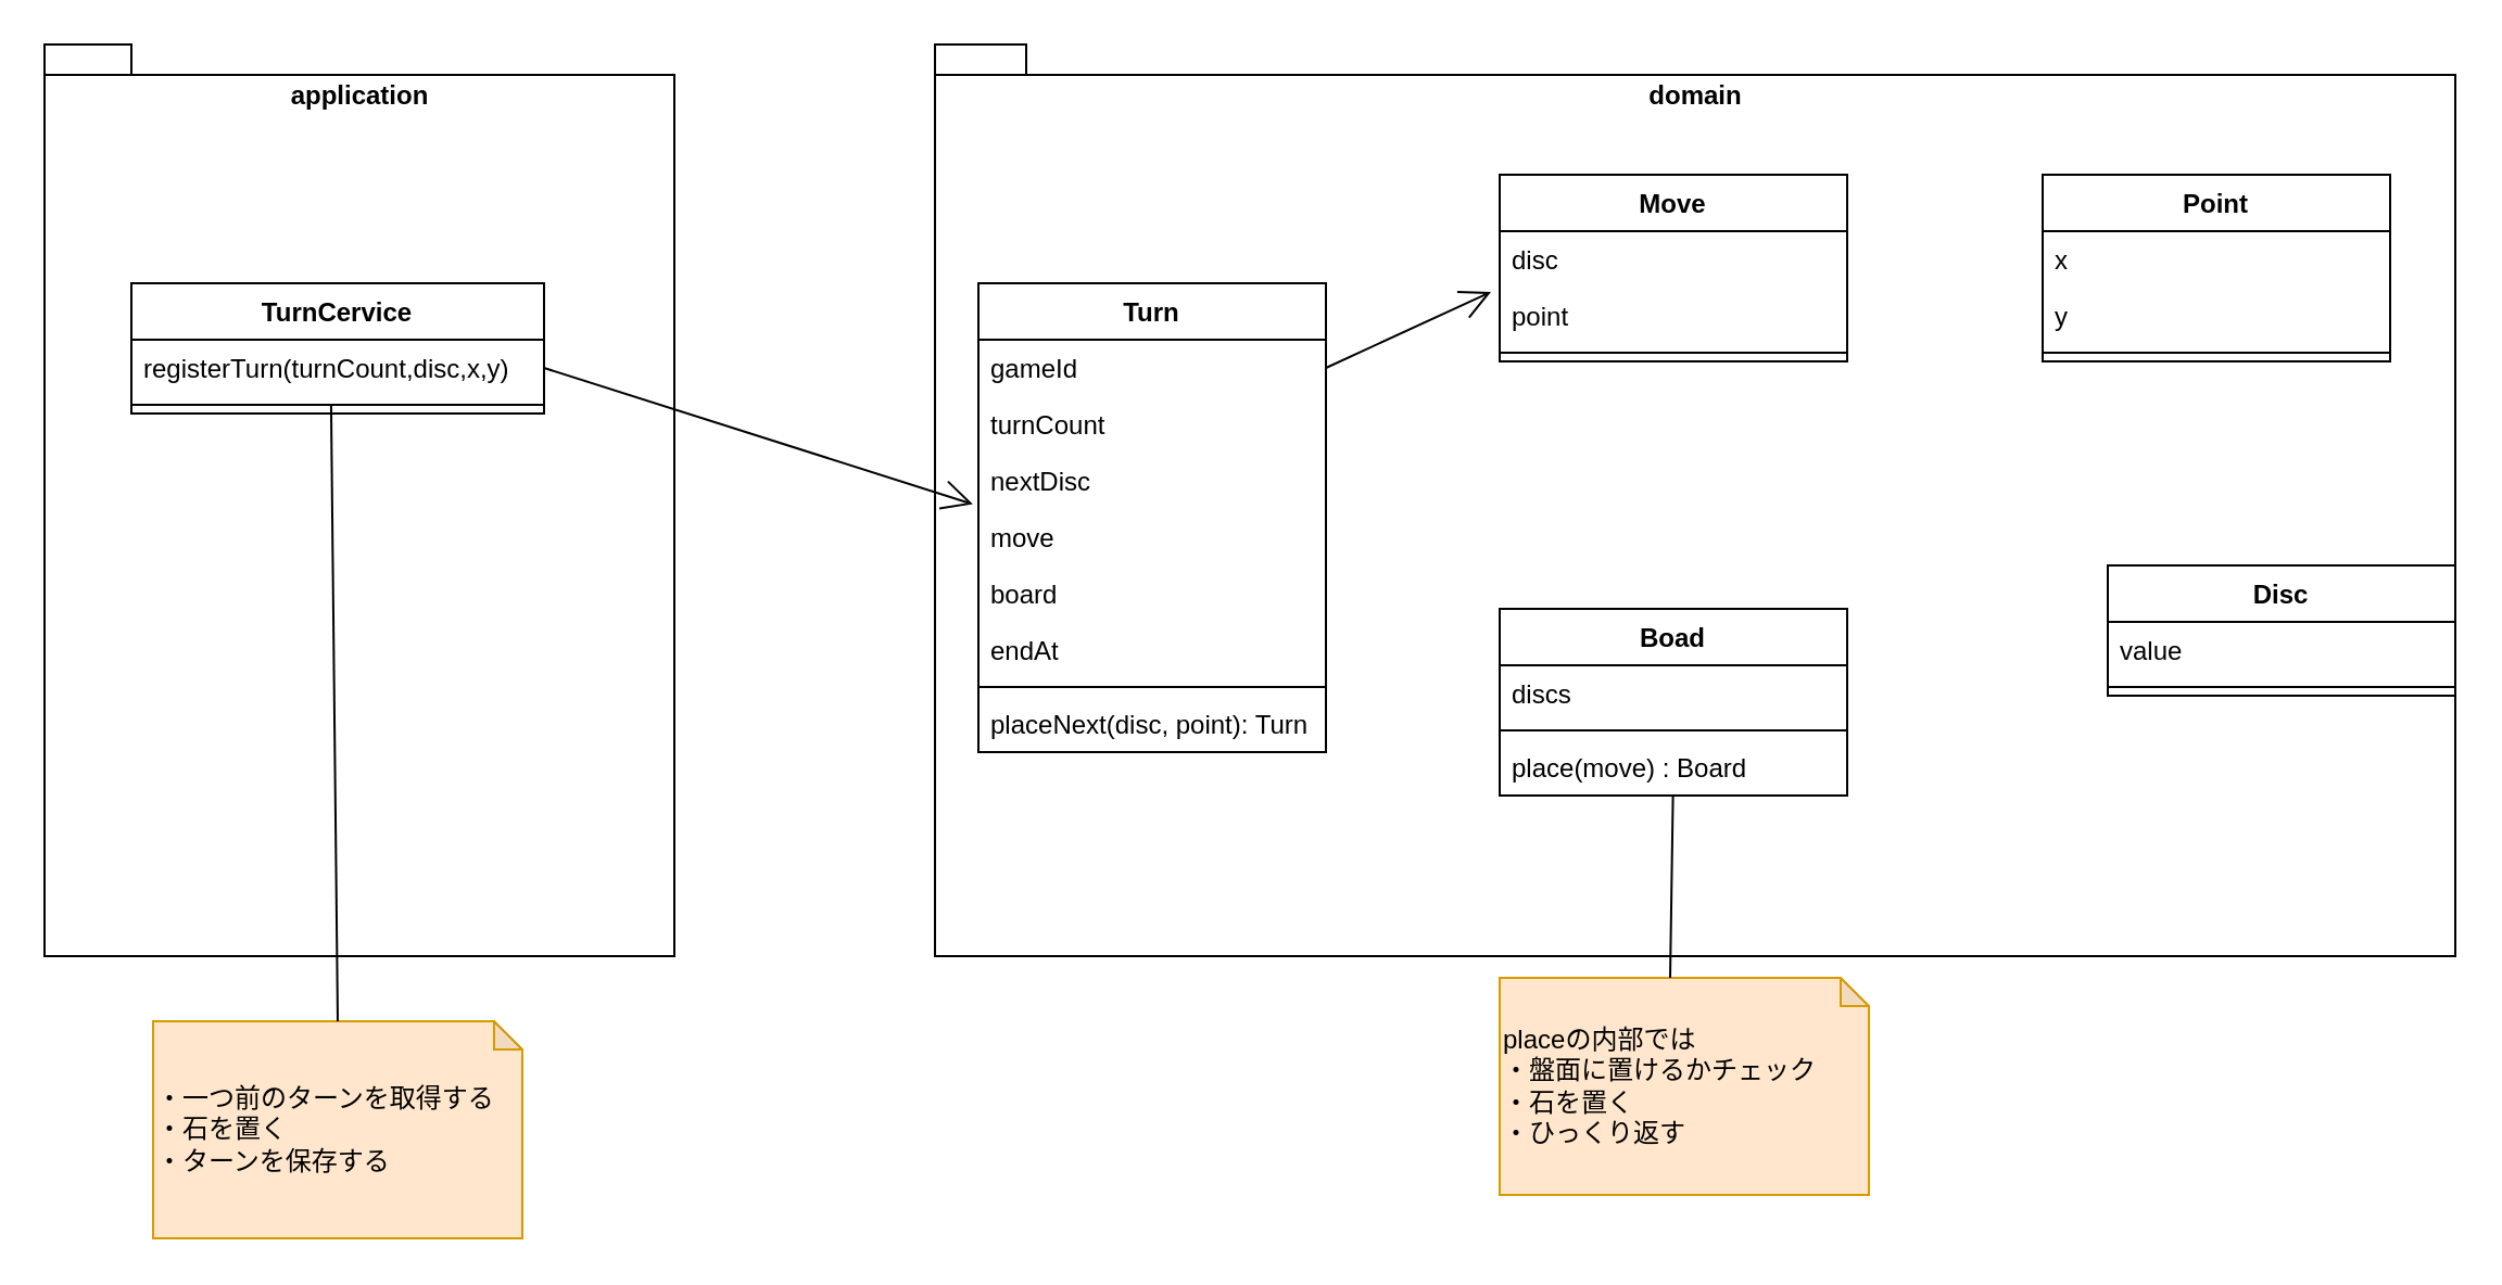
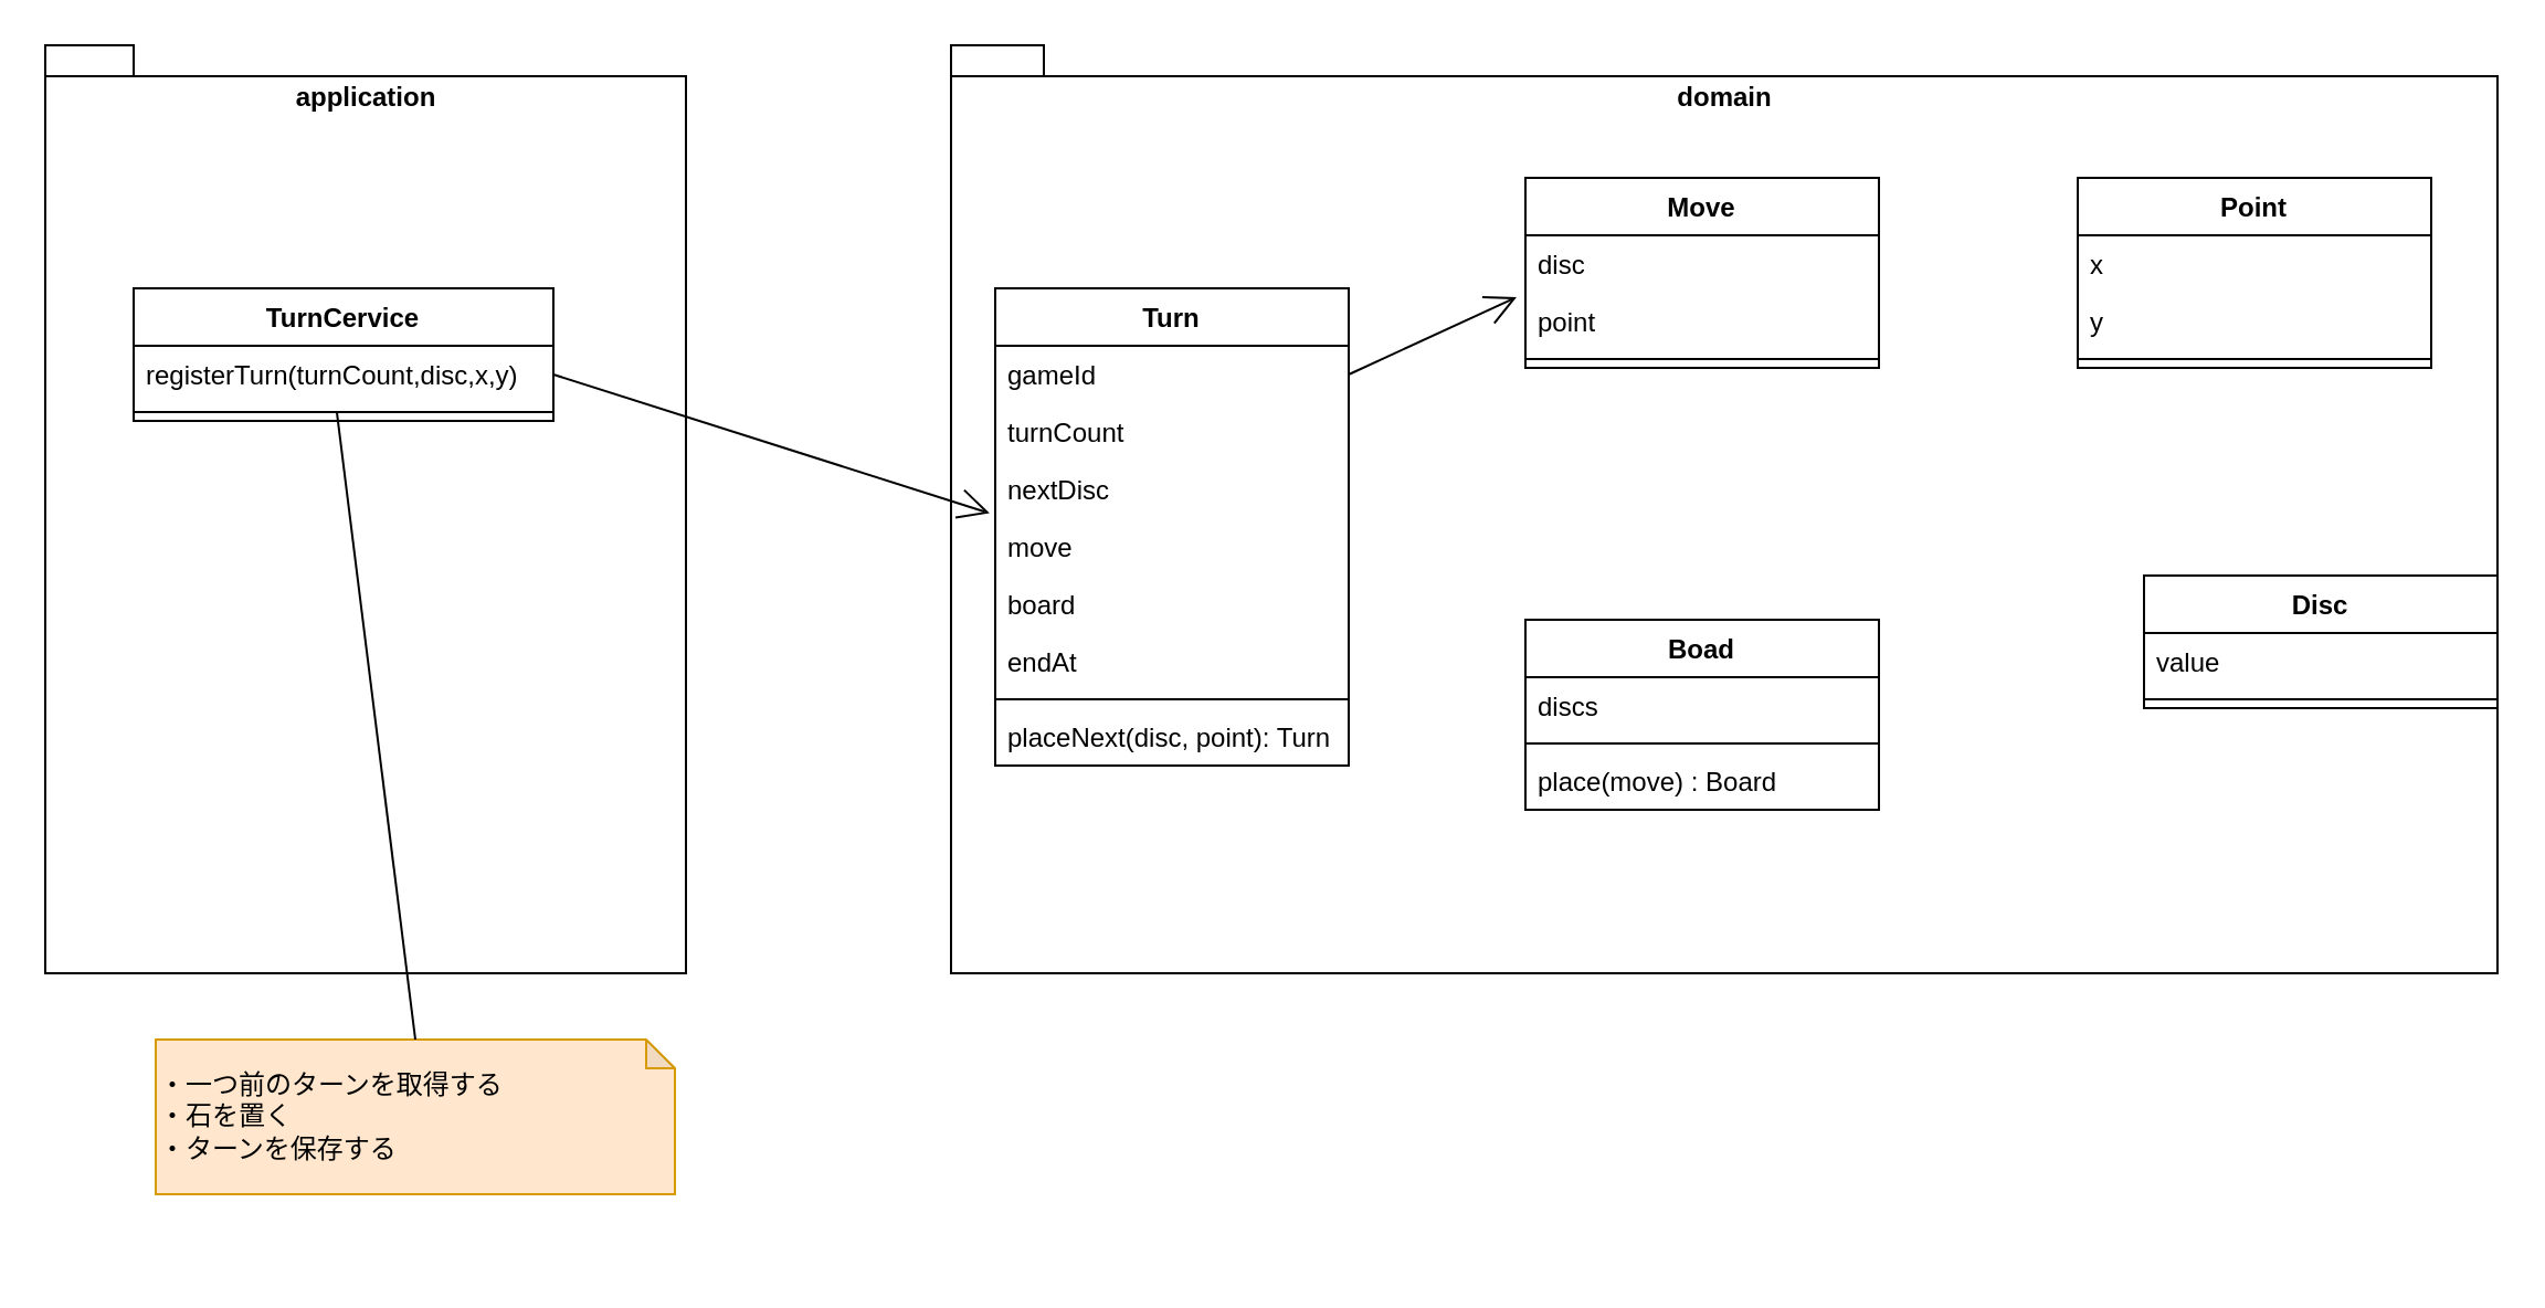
  <mxCell id="0" />
  <mxCell id="1" parent="0" />
  <mxCell id="2" value="domain" style="shape=folder;fontStyle=1;spacingTop=10;tabWidth=40;tabHeight=14;tabPosition=left;html=1;fillColor=none;verticalAlign=top;" vertex="1" parent="1"><mxGeometry x="430" y="20" width="700" height="420" as="geometry" /></mxCell>
  <mxCell id="3" value="Turn" style="swimlane;fontStyle=1;align=center;verticalAlign=top;childLayout=stackLayout;horizontal=1;startSize=26;horizontalStack=0;resizeParent=1;resizeParentMax=0;resizeLast=0;collapsible=1;marginBottom=0;" vertex="1" parent="1"><mxGeometry x="450" y="130" width="160" height="216" as="geometry" /></mxCell>
  <mxCell id="4" value="gameId&#10;" style="text;strokeColor=none;fillColor=none;align=left;verticalAlign=top;spacingLeft=4;spacingRight=4;overflow=hidden;rotatable=0;points=[[0,0.5],[1,0.5]];portConstraint=eastwest;" vertex="1" parent="3"><mxGeometry y="26" width="160" height="26" as="geometry" /></mxCell>
  <mxCell id="5" value="turnCount&#10;" style="text;strokeColor=none;fillColor=none;align=left;verticalAlign=top;spacingLeft=4;spacingRight=4;overflow=hidden;rotatable=0;points=[[0,0.5],[1,0.5]];portConstraint=eastwest;" vertex="1" parent="3"><mxGeometry y="52" width="160" height="26" as="geometry" /></mxCell>
  <mxCell id="6" value="nextDisc&#10;" style="text;strokeColor=none;fillColor=none;align=left;verticalAlign=top;spacingLeft=4;spacingRight=4;overflow=hidden;rotatable=0;points=[[0,0.5],[1,0.5]];portConstraint=eastwest;" vertex="1" parent="3"><mxGeometry y="78" width="160" height="26" as="geometry" /></mxCell>
  <mxCell id="7" value="move&#10;" style="text;strokeColor=none;fillColor=none;align=left;verticalAlign=top;spacingLeft=4;spacingRight=4;overflow=hidden;rotatable=0;points=[[0,0.5],[1,0.5]];portConstraint=eastwest;" vertex="1" parent="3"><mxGeometry y="104" width="160" height="26" as="geometry" /></mxCell>
  <mxCell id="8" value="board" style="text;strokeColor=none;fillColor=none;align=left;verticalAlign=top;spacingLeft=4;spacingRight=4;overflow=hidden;rotatable=0;points=[[0,0.5],[1,0.5]];portConstraint=eastwest;" vertex="1" parent="3"><mxGeometry y="130" width="160" height="26" as="geometry" /></mxCell>
  <mxCell id="9" value="endAt" style="text;strokeColor=none;fillColor=none;align=left;verticalAlign=top;spacingLeft=4;spacingRight=4;overflow=hidden;rotatable=0;points=[[0,0.5],[1,0.5]];portConstraint=eastwest;" vertex="1" parent="3"><mxGeometry y="156" width="160" height="26" as="geometry" /></mxCell>
  <mxCell id="10" value="" style="line;strokeWidth=1;fillColor=none;align=left;verticalAlign=middle;spacingTop=-1;spacingLeft=3;spacingRight=3;rotatable=0;labelPosition=right;points=[];portConstraint=eastwest;strokeColor=inherit;" vertex="1" parent="3"><mxGeometry y="182" width="160" height="8" as="geometry" /></mxCell>
  <mxCell id="11" value="placeNext(disc, point): Turn" style="text;strokeColor=none;fillColor=none;align=left;verticalAlign=top;spacingLeft=4;spacingRight=4;overflow=hidden;rotatable=0;points=[[0,0.5],[1,0.5]];portConstraint=eastwest;" vertex="1" parent="3"><mxGeometry y="190" width="160" height="26" as="geometry" /></mxCell>
  <mxCell id="12" value="Move" style="swimlane;fontStyle=1;align=center;verticalAlign=top;childLayout=stackLayout;horizontal=1;startSize=26;horizontalStack=0;resizeParent=1;resizeParentMax=0;resizeLast=0;collapsible=1;marginBottom=0;" vertex="1" parent="1"><mxGeometry x="690" y="80" width="160" height="86" as="geometry" /></mxCell>
  <mxCell id="13" value="disc" style="text;strokeColor=none;fillColor=none;align=left;verticalAlign=top;spacingLeft=4;spacingRight=4;overflow=hidden;rotatable=0;points=[[0,0.5],[1,0.5]];portConstraint=eastwest;" vertex="1" parent="12"><mxGeometry y="26" width="160" height="26" as="geometry" /></mxCell>
  <mxCell id="14" value="point" style="text;strokeColor=none;fillColor=none;align=left;verticalAlign=top;spacingLeft=4;spacingRight=4;overflow=hidden;rotatable=0;points=[[0,0.5],[1,0.5]];portConstraint=eastwest;" vertex="1" parent="12"><mxGeometry y="52" width="160" height="26" as="geometry" /></mxCell>
  <mxCell id="15" value="" style="line;strokeWidth=1;fillColor=none;align=left;verticalAlign=middle;spacingTop=-1;spacingLeft=3;spacingRight=3;rotatable=0;labelPosition=right;points=[];portConstraint=eastwest;strokeColor=inherit;" vertex="1" parent="12"><mxGeometry y="78" width="160" height="8" as="geometry" /></mxCell>
  <mxCell id="16" value="Boad" style="swimlane;fontStyle=1;align=center;verticalAlign=top;childLayout=stackLayout;horizontal=1;startSize=26;horizontalStack=0;resizeParent=1;resizeParentMax=0;resizeLast=0;collapsible=1;marginBottom=0;" vertex="1" parent="1"><mxGeometry x="690" y="280" width="160" height="86" as="geometry" /></mxCell>
  <mxCell id="17" value="discs" style="text;strokeColor=none;fillColor=none;align=left;verticalAlign=top;spacingLeft=4;spacingRight=4;overflow=hidden;rotatable=0;points=[[0,0.5],[1,0.5]];portConstraint=eastwest;" vertex="1" parent="16"><mxGeometry y="26" width="160" height="26" as="geometry" /></mxCell>
  <mxCell id="18" value="" style="line;strokeWidth=1;fillColor=none;align=left;verticalAlign=middle;spacingTop=-1;spacingLeft=3;spacingRight=3;rotatable=0;labelPosition=right;points=[];portConstraint=eastwest;strokeColor=inherit;" vertex="1" parent="16"><mxGeometry y="52" width="160" height="8" as="geometry" /></mxCell>
  <mxCell id="19" value="place(move) : Board" style="text;strokeColor=none;fillColor=none;align=left;verticalAlign=top;spacingLeft=4;spacingRight=4;overflow=hidden;rotatable=0;points=[[0,0.5],[1,0.5]];portConstraint=eastwest;" vertex="1" parent="16"><mxGeometry y="60" width="160" height="26" as="geometry" /></mxCell>
  <mxCell id="20" value="Disc" style="swimlane;fontStyle=1;align=center;verticalAlign=top;childLayout=stackLayout;horizontal=1;startSize=26;horizontalStack=0;resizeParent=1;resizeParentMax=0;resizeLast=0;collapsible=1;marginBottom=0;" vertex="1" parent="1"><mxGeometry x="970" y="260" width="160" height="60" as="geometry" /></mxCell>
  <mxCell id="21" value="value" style="text;strokeColor=none;fillColor=none;align=left;verticalAlign=top;spacingLeft=4;spacingRight=4;overflow=hidden;rotatable=0;points=[[0,0.5],[1,0.5]];portConstraint=eastwest;" vertex="1" parent="20"><mxGeometry y="26" width="160" height="26" as="geometry" /></mxCell>
  <mxCell id="22" value="" style="line;strokeWidth=1;fillColor=none;align=left;verticalAlign=middle;spacingTop=-1;spacingLeft=3;spacingRight=3;rotatable=0;labelPosition=right;points=[];portConstraint=eastwest;strokeColor=inherit;" vertex="1" parent="20"><mxGeometry y="52" width="160" height="8" as="geometry" /></mxCell>
  <mxCell id="23" value="Point" style="swimlane;fontStyle=1;align=center;verticalAlign=top;childLayout=stackLayout;horizontal=1;startSize=26;horizontalStack=0;resizeParent=1;resizeParentMax=0;resizeLast=0;collapsible=1;marginBottom=0;" vertex="1" parent="1"><mxGeometry x="940" y="80" width="160" height="86" as="geometry" /></mxCell>
  <mxCell id="24" value="x" style="text;strokeColor=none;fillColor=none;align=left;verticalAlign=top;spacingLeft=4;spacingRight=4;overflow=hidden;rotatable=0;points=[[0,0.5],[1,0.5]];portConstraint=eastwest;" vertex="1" parent="23"><mxGeometry y="26" width="160" height="26" as="geometry" /></mxCell>
  <mxCell id="25" value="y" style="text;strokeColor=none;fillColor=none;align=left;verticalAlign=top;spacingLeft=4;spacingRight=4;overflow=hidden;rotatable=0;points=[[0,0.5],[1,0.5]];portConstraint=eastwest;" vertex="1" parent="23"><mxGeometry y="52" width="160" height="26" as="geometry" /></mxCell>
  <mxCell id="26" value="" style="line;strokeWidth=1;fillColor=none;align=left;verticalAlign=middle;spacingTop=-1;spacingLeft=3;spacingRight=3;rotatable=0;labelPosition=right;points=[];portConstraint=eastwest;strokeColor=inherit;" vertex="1" parent="23"><mxGeometry y="78" width="160" height="8" as="geometry" /></mxCell>
  <mxCell id="27" value="" style="endArrow=open;endFill=1;endSize=12;html=1;exitX=1;exitY=0.5;exitDx=0;exitDy=0;entryX=-0.025;entryY=1.077;entryDx=0;entryDy=0;entryPerimeter=0;" edge="1" parent="1" source="4" target="13"><mxGeometry width="160" relative="1" as="geometry"><mxPoint x="1010" y="410" as="sourcePoint" /><mxPoint x="1170" y="410" as="targetPoint" /></mxGeometry></mxCell>
  <mxCell id="28" value="application" style="shape=folder;fontStyle=1;spacingTop=10;tabWidth=40;tabHeight=14;tabPosition=left;html=1;fillColor=none;verticalAlign=top;" vertex="1" parent="1"><mxGeometry x="20" y="20" width="290" height="420" as="geometry" /></mxCell>
  <mxCell id="29" value="TurnCervice" style="swimlane;fontStyle=1;align=center;verticalAlign=top;childLayout=stackLayout;horizontal=1;startSize=26;horizontalStack=0;resizeParent=1;resizeParentMax=0;resizeLast=0;collapsible=1;marginBottom=0;" vertex="1" parent="1"><mxGeometry x="60" y="130" width="190" height="60" as="geometry" /></mxCell>
  <mxCell id="30" value="registerTurn(turnCount,disc,x,y)" style="text;strokeColor=none;fillColor=none;align=left;verticalAlign=top;spacingLeft=4;spacingRight=4;overflow=hidden;rotatable=0;points=[[0,0.5],[1,0.5]];portConstraint=eastwest;" vertex="1" parent="29"><mxGeometry y="26" width="190" height="26" as="geometry" /></mxCell>
  <mxCell id="31" value="" style="line;strokeWidth=1;fillColor=none;align=left;verticalAlign=middle;spacingTop=-1;spacingLeft=3;spacingRight=3;rotatable=0;labelPosition=right;points=[];portConstraint=eastwest;strokeColor=inherit;" vertex="1" parent="29"><mxGeometry y="52" width="190" height="8" as="geometry" /></mxCell>
- <mxCell id="32" value="・一つ前のターンを取得する&lt;br&gt;・石を置く&lt;br&gt;・ターンを保存する" style="shape=note;whiteSpace=wrap;html=1;backgroundOutline=1;darkOpacity=0.05;fillColor=#ffe6cc;size=13;strokeColor=#d79b00;align=left;" vertex="1" parent="1"><mxGeometry x="70" y="470" width="170" height="100" as="geometry" /></mxCell>
+ <mxCell id="32" value="・一つ前のターンを取得する&lt;br&gt;・石を置く&lt;br&gt;・ターンを保存する" style="shape=note;whiteSpace=wrap;html=1;backgroundOutline=1;darkOpacity=0.05;fillColor=#ffe6cc;size=13;strokeColor=#d79b00;align=left;" vertex="1" parent="1"><mxGeometry x="70" y="470" width="235" height="70" as="geometry" /></mxCell>
  <mxCell id="33" value="" style="endArrow=none;html=1;entryX=0.484;entryY=0.5;entryDx=0;entryDy=0;entryPerimeter=0;exitX=0.5;exitY=0;exitDx=0;exitDy=0;exitPerimeter=0;" edge="1" parent="1" source="32" target="31"><mxGeometry width="50" height="50" relative="1" as="geometry"><mxPoint x="320" y="420" as="sourcePoint" /><mxPoint x="370" y="370" as="targetPoint" /></mxGeometry></mxCell>
- <mxCell id="34" value="placeの内部では&lt;br&gt;・盤面に置けるかチェック&lt;br&gt;・石を置く&lt;br&gt;・ひっくり返す" style="shape=note;whiteSpace=wrap;html=1;backgroundOutline=1;darkOpacity=0.05;fillColor=#ffe6cc;size=13;strokeColor=#d79b00;align=left;" vertex="1" parent="1"><mxGeometry x="690" y="450" width="170" height="100" as="geometry" /></mxCell>
- <mxCell id="35" value="" style="endArrow=none;html=1;exitX=0;exitY=0;exitDx=78.5;exitDy=0;exitPerimeter=0;" edge="1" parent="1" source="34" target="19"><mxGeometry width="50" height="50" relative="1" as="geometry"><mxPoint x="773.04" y="454" as="sourcePoint" /><mxPoint x="770" y="170" as="targetPoint" /></mxGeometry></mxCell>
  <mxCell id="36" value="" style="endArrow=open;endFill=1;endSize=12;html=1;exitX=1;exitY=0.5;exitDx=0;exitDy=0;entryX=-0.016;entryY=-0.085;entryDx=0;entryDy=0;entryPerimeter=0;" edge="1" parent="1" source="30" target="7"><mxGeometry width="160" relative="1" as="geometry"><mxPoint x="250" y="155" as="sourcePoint" /><mxPoint x="326" y="120.002" as="targetPoint" /></mxGeometry></mxCell>
